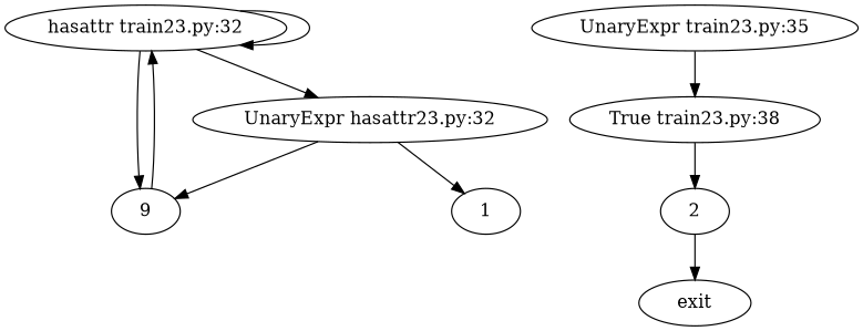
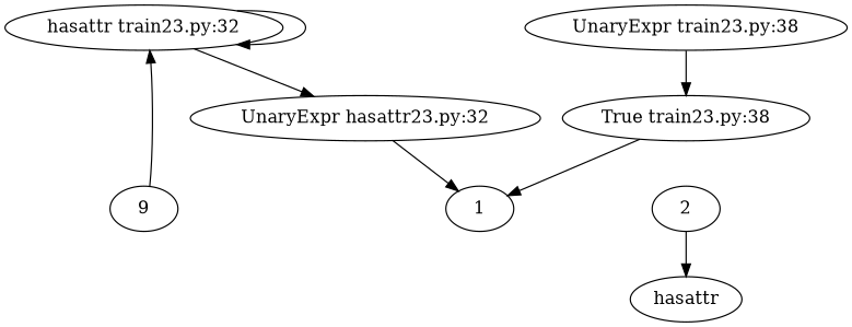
  strict digraph {
    "hasattr train23.py:32"
    n2 [label="UnaryExpr hasattr23.py:32"]
    n3 [label=9]
    1
-   "UnaryExpr train23.py:35"
+   "UnaryExpr train23.py:35" [label="UnaryExpr train23.py:38"]
    "True train23.py:38"
    2
-   exit
+   exit [label=hasattr]
    "hasattr train23.py:32" -> "hasattr train23.py:32"
    "hasattr train23.py:32" -> n2
-   "hasattr train23.py:32" -> n3
-   n2 -> n3
    n2 -> 1
    n3 -> "hasattr train23.py:32"
    "UnaryExpr train23.py:35" -> "True train23.py:38"
-   "True train23.py:38" -> 2
+   "True train23.py:38" -> 1
    2 -> exit
  }
